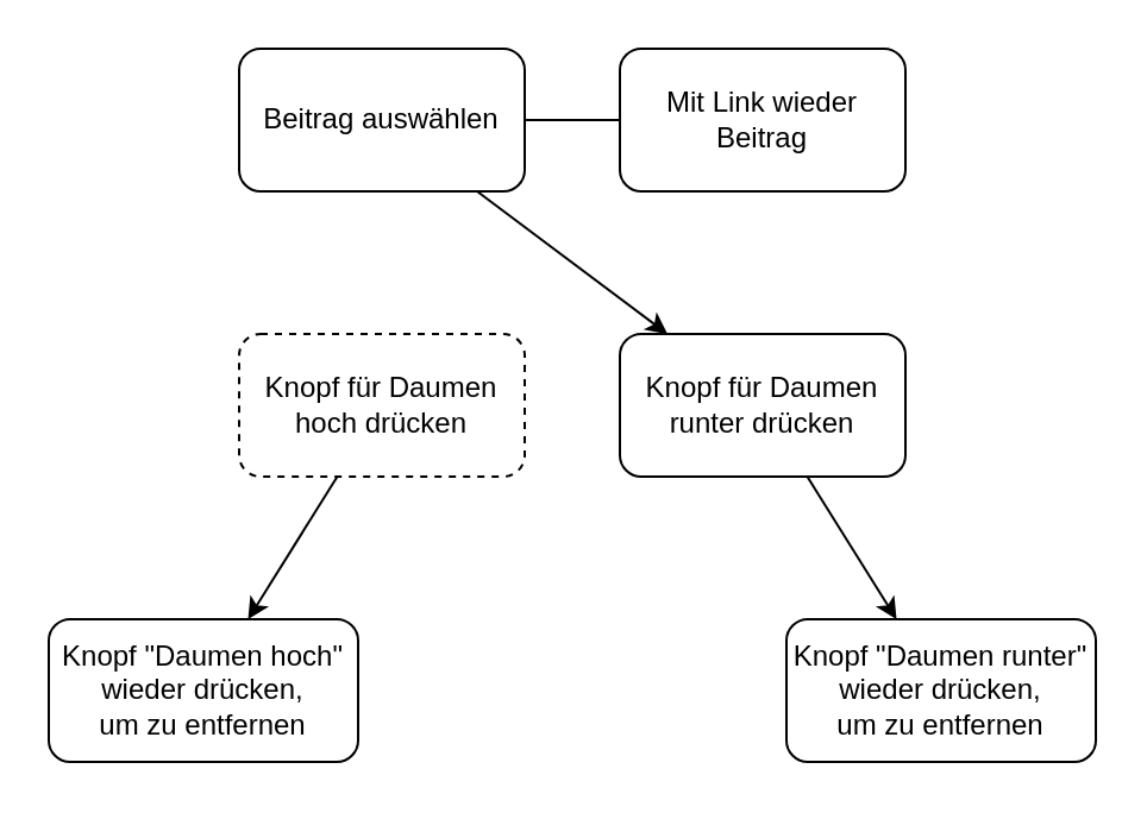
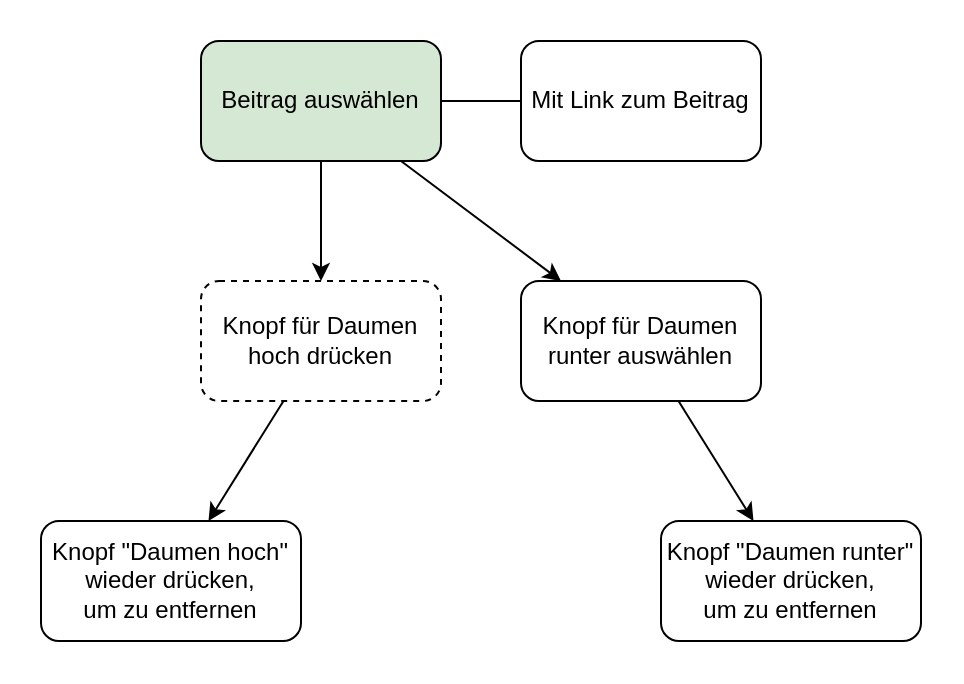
  <mxCell id="0" />
  <mxCell id="1" parent="0" />
- <mxCell id="2" value="Beitrag auswählen" style="rounded=1;whiteSpace=wrap;html=1;" parent="1" vertex="1"><mxGeometry x="100" y="20" width="120" height="60" as="geometry" /></mxCell>
- <mxCell id="3" value="Mit Link wieder Beitrag" style="rounded=1;whiteSpace=wrap;html=1;" parent="1" vertex="1"><mxGeometry x="260" y="20" width="120" height="60" as="geometry" /></mxCell>
+ <mxCell id="2" value="Beitrag auswählen" style="rounded=1;whiteSpace=wrap;html=1;fillColor=#d5e8d4;" parent="1" vertex="1"><mxGeometry x="100" y="20" width="120" height="60" as="geometry" /></mxCell>
+ <mxCell id="3" value="Mit Link zum Beitrag" style="rounded=1;whiteSpace=wrap;html=1;" parent="1" vertex="1"><mxGeometry x="260" y="20" width="120" height="60" as="geometry" /></mxCell>
  <mxCell id="4" value="" style="endArrow=none;html=1;rounded=0;" parent="1" source="3" target="2" edge="1"><mxGeometry width="50" height="50" relative="1" as="geometry"><mxPoint x="260" y="60" as="sourcePoint" /><mxPoint x="220" y="120" as="targetPoint" /></mxGeometry></mxCell>
  <mxCell id="5" value="Knopf für Daumen hoch drücken" style="rounded=1;whiteSpace=wrap;html=1;dashed=1;" parent="1" vertex="1"><mxGeometry x="100" y="140" width="120" height="60" as="geometry" /></mxCell>
- <mxCell id="6" value="Knopf für Daumen runter drücken" style="rounded=1;whiteSpace=wrap;html=1;" parent="1" vertex="1"><mxGeometry x="260" y="140" width="120" height="60" as="geometry" /></mxCell>
+ <mxCell id="6" value="Knopf für Daumen runter auswählen" style="rounded=1;whiteSpace=wrap;html=1;" parent="1" vertex="1"><mxGeometry x="260" y="140" width="120" height="60" as="geometry" /></mxCell>
  <mxCell id="7" value="Knopf &quot;Daumen hoch&quot; wieder drücken,&lt;br&gt;um zu entfernen" style="rounded=1;whiteSpace=wrap;html=1;" parent="1" vertex="1"><mxGeometry x="20" y="260" width="130" height="60" as="geometry" /></mxCell>
  <mxCell id="8" value="Knopf &quot;Daumen runter&quot; wieder drücken,&lt;br&gt;um zu entfernen" style="rounded=1;whiteSpace=wrap;html=1;" parent="1" vertex="1"><mxGeometry x="330" y="260" width="130" height="60" as="geometry" /></mxCell>
+ <mxCell id="9" value="" style="endArrow=classic;html=1;rounded=0;" parent="1" source="2" target="5" edge="1"><mxGeometry width="50" height="50" relative="1" as="geometry"><mxPoint x="270" y="60" as="sourcePoint" /><mxPoint x="230" y="60" as="targetPoint" /><Array as="points" /></mxGeometry></mxCell>
  <mxCell id="10" value="" style="endArrow=classic;html=1;rounded=0;" parent="1" source="2" target="6" edge="1"><mxGeometry width="50" height="50" relative="1" as="geometry"><mxPoint x="230" y="100" as="sourcePoint" /><mxPoint x="230" y="160" as="targetPoint" /><Array as="points" /></mxGeometry></mxCell>
  <mxCell id="11" value="" style="endArrow=classic;html=1;rounded=0;" parent="1" source="5" target="7" edge="1"><mxGeometry width="50" height="50" relative="1" as="geometry"><mxPoint x="50" y="80" as="sourcePoint" /><mxPoint x="50" y="140" as="targetPoint" /><Array as="points" /></mxGeometry></mxCell>
  <mxCell id="12" value="" style="endArrow=classic;html=1;rounded=0;" parent="1" source="6" target="8" edge="1"><mxGeometry width="50" height="50" relative="1" as="geometry"><mxPoint x="305" y="260" as="sourcePoint" /><mxPoint x="265" y="320" as="targetPoint" /><Array as="points" /></mxGeometry></mxCell>
